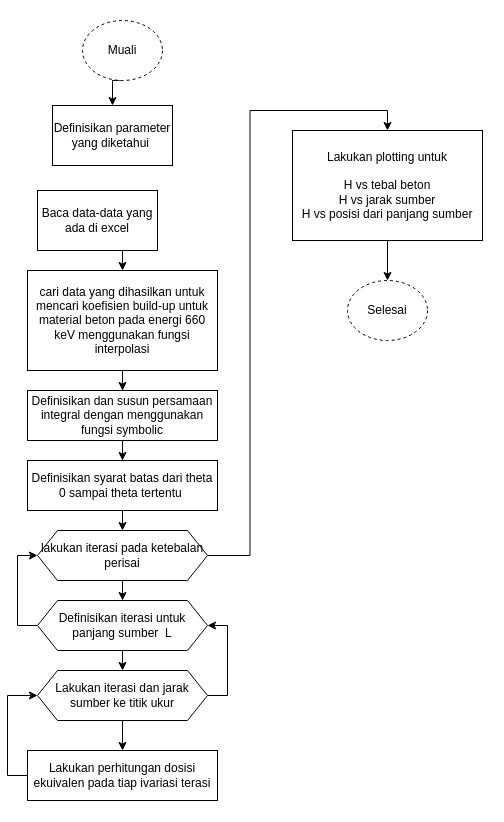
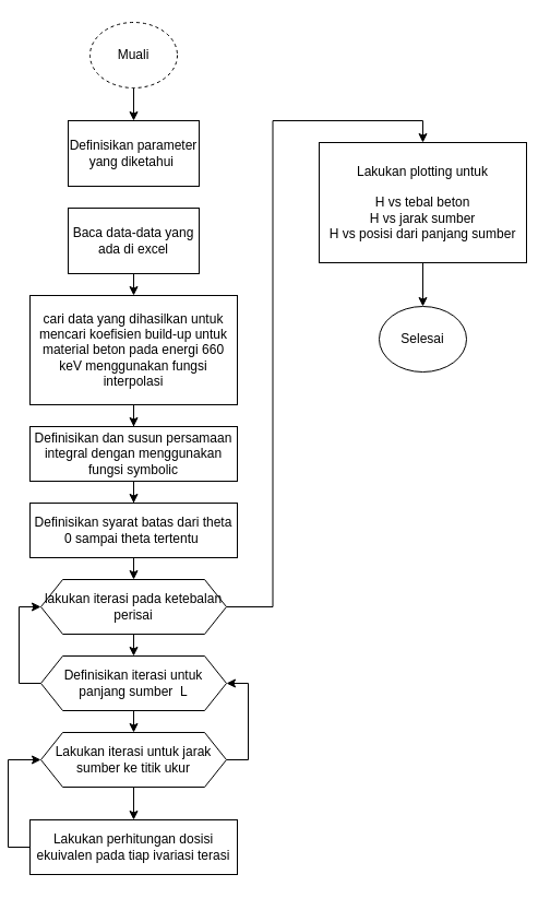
  <mxCell id="0" />
  <mxCell id="1" parent="0" />
  <mxCell id="2" style="edgeStyle=orthogonalEdgeStyle;rounded=0;orthogonalLoop=1;jettySize=auto;html=1;exitX=0.5;exitY=1;exitDx=0;exitDy=0;entryX=0.5;entryY=0;entryDx=0;entryDy=0;" edge="1" parent="1" source="3" target="10"><mxGeometry relative="1" as="geometry" /></mxCell>
  <mxCell id="3" value="Muali" style="ellipse;whiteSpace=wrap;html=1;dashed=1;" vertex="1" parent="1"><mxGeometry x="75" y="20" width="80" height="60" as="geometry" /></mxCell>
  <mxCell id="4" style="edgeStyle=orthogonalEdgeStyle;rounded=0;orthogonalLoop=1;jettySize=auto;html=1;exitX=0.5;exitY=1;exitDx=0;exitDy=0;entryX=0.5;entryY=0;entryDx=0;entryDy=0;" edge="1" parent="1" source="5" target="7"><mxGeometry relative="1" as="geometry" /></mxCell>
- <mxCell id="5" value="Baca data-data yang ada di excel" style="rounded=0;whiteSpace=wrap;html=1;" vertex="1" parent="1"><mxGeometry x="30" y="190" width="120" height="60" as="geometry" /></mxCell>
+ <mxCell id="5" value="Baca data-data yang ada di excel" style="rounded=0;whiteSpace=wrap;html=1;" vertex="1" parent="1"><mxGeometry x="55" y="190" width="120" height="60" as="geometry" /></mxCell>
  <mxCell id="6" style="edgeStyle=orthogonalEdgeStyle;rounded=0;orthogonalLoop=1;jettySize=auto;html=1;exitX=0.5;exitY=1;exitDx=0;exitDy=0;" edge="1" parent="1" source="7" target="9"><mxGeometry relative="1" as="geometry" /></mxCell>
  <mxCell id="7" value="cari data yang dihasilkan untuk mencari koefisien build-up untuk material beton pada energi 660 keV menggunakan fungsi interpolasi" style="rounded=0;whiteSpace=wrap;html=1;" vertex="1" parent="1"><mxGeometry x="20" y="270" width="190" height="100" as="geometry" /></mxCell>
  <mxCell id="8" style="edgeStyle=orthogonalEdgeStyle;rounded=0;orthogonalLoop=1;jettySize=auto;html=1;exitX=0.5;exitY=1;exitDx=0;exitDy=0;" edge="1" parent="1" source="9" target="12"><mxGeometry relative="1" as="geometry" /></mxCell>
  <mxCell id="9" value="Definisikan dan susun persamaan integral dengan menggunakan fungsi symbolic" style="rounded=0;whiteSpace=wrap;html=1;" vertex="1" parent="1"><mxGeometry x="20" y="390" width="190" height="50" as="geometry" /></mxCell>
- <mxCell id="10" value="Definisikan parameter yang diketahui&amp;nbsp;" style="rounded=0;whiteSpace=wrap;html=1;" vertex="1" parent="1"><mxGeometry x="45" y="105" width="120" height="60" as="geometry" /></mxCell>
+ <mxCell id="10" value="Definisikan parameter yang diketahui&amp;nbsp;" style="rounded=0;whiteSpace=wrap;html=1;" vertex="1" parent="1"><mxGeometry x="55" y="110" width="120" height="60" as="geometry" /></mxCell>
  <mxCell id="11" style="edgeStyle=orthogonalEdgeStyle;rounded=0;orthogonalLoop=1;jettySize=auto;html=1;exitX=0.5;exitY=1;exitDx=0;exitDy=0;entryX=0.5;entryY=0;entryDx=0;entryDy=0;" edge="1" parent="1" source="12"><mxGeometry relative="1" as="geometry"><mxPoint x="115" y="530" as="targetPoint" /></mxGeometry></mxCell>
  <mxCell id="12" value="Definisikan syarat batas dari theta 0 sampai theta tertentu&amp;nbsp;" style="rounded=0;whiteSpace=wrap;html=1;" vertex="1" parent="1"><mxGeometry x="20" y="460" width="190" height="50" as="geometry" /></mxCell>
  <mxCell id="13" style="edgeStyle=orthogonalEdgeStyle;rounded=0;orthogonalLoop=1;jettySize=auto;html=1;exitX=0;exitY=0.5;exitDx=0;exitDy=0;entryX=0;entryY=0.5;entryDx=0;entryDy=0;" edge="1" parent="1" source="14" target="24"><mxGeometry relative="1" as="geometry" /></mxCell>
  <mxCell id="14" value="Lakukan perhitungan dosisi ekuivalen pada tiap ivariasi terasi" style="rounded=0;whiteSpace=wrap;html=1;" vertex="1" parent="1"><mxGeometry x="20" y="750" width="190" height="50" as="geometry" /></mxCell>
  <mxCell id="15" style="edgeStyle=orthogonalEdgeStyle;rounded=0;orthogonalLoop=1;jettySize=auto;html=1;exitX=0.5;exitY=1;exitDx=0;exitDy=0;entryX=0.5;entryY=0;entryDx=0;entryDy=0;" edge="1" parent="1" source="18" target="21"><mxGeometry relative="1" as="geometry" /></mxCell>
  <mxCell id="16" style="edgeStyle=orthogonalEdgeStyle;rounded=0;orthogonalLoop=1;jettySize=auto;html=1;exitX=1;exitY=0.5;exitDx=0;exitDy=0;entryX=0.5;entryY=0;entryDx=0;entryDy=0;" edge="1" parent="1" source="18" target="26"><mxGeometry relative="1" as="geometry" /></mxCell>
  <mxCell id="17" value="Text" style="edgeLabel;html=1;align=center;verticalAlign=middle;resizable=0;points=[];" vertex="1" connectable="0" parent="16"><mxGeometry x="1" y="13" relative="1" as="geometry"><mxPoint x="-13" y="13" as="offset" /></mxGeometry></mxCell>
  <mxCell id="18" value="lakukan iterasi pada ketebalan perisai" style="shape=hexagon;perimeter=hexagonPerimeter2;whiteSpace=wrap;html=1;fixedSize=1;" vertex="1" parent="1"><mxGeometry x="30" y="530" width="170" height="50" as="geometry" /></mxCell>
  <mxCell id="19" style="edgeStyle=orthogonalEdgeStyle;rounded=0;orthogonalLoop=1;jettySize=auto;html=1;exitX=0.5;exitY=1;exitDx=0;exitDy=0;entryX=0.5;entryY=0;entryDx=0;entryDy=0;" edge="1" parent="1" source="21" target="24"><mxGeometry relative="1" as="geometry" /></mxCell>
  <mxCell id="20" style="edgeStyle=orthogonalEdgeStyle;rounded=0;orthogonalLoop=1;jettySize=auto;html=1;exitX=0;exitY=0.5;exitDx=0;exitDy=0;entryX=0;entryY=0.5;entryDx=0;entryDy=0;" edge="1" parent="1" source="21" target="18"><mxGeometry relative="1" as="geometry" /></mxCell>
  <mxCell id="21" value="Definisikan iterasi untuk panjang sumber&amp;nbsp; L" style="shape=hexagon;perimeter=hexagonPerimeter2;whiteSpace=wrap;html=1;fixedSize=1;" vertex="1" parent="1"><mxGeometry x="30" y="600" width="170" height="50" as="geometry" /></mxCell>
  <mxCell id="22" style="edgeStyle=orthogonalEdgeStyle;rounded=0;orthogonalLoop=1;jettySize=auto;html=1;exitX=0.5;exitY=1;exitDx=0;exitDy=0;entryX=0.5;entryY=0;entryDx=0;entryDy=0;" edge="1" parent="1" source="24" target="14"><mxGeometry relative="1" as="geometry" /></mxCell>
  <mxCell id="23" style="edgeStyle=orthogonalEdgeStyle;rounded=0;orthogonalLoop=1;jettySize=auto;html=1;exitX=1;exitY=0.5;exitDx=0;exitDy=0;entryX=1;entryY=0.5;entryDx=0;entryDy=0;" edge="1" parent="1" source="24" target="21"><mxGeometry relative="1" as="geometry" /></mxCell>
- <mxCell id="24" value="Lakukan iterasi dan jarak sumber ke titik ukur" style="shape=hexagon;perimeter=hexagonPerimeter2;whiteSpace=wrap;html=1;fixedSize=1;" vertex="1" parent="1"><mxGeometry x="30" y="670" width="170" height="50" as="geometry" /></mxCell>
+ <mxCell id="24" value="Lakukan iterasi untuk jarak sumber ke titik ukur" style="shape=hexagon;perimeter=hexagonPerimeter2;whiteSpace=wrap;html=1;fixedSize=1;" vertex="1" parent="1"><mxGeometry x="30" y="670" width="170" height="50" as="geometry" /></mxCell>
  <mxCell id="25" style="edgeStyle=orthogonalEdgeStyle;rounded=0;orthogonalLoop=1;jettySize=auto;html=1;exitX=0.5;exitY=1;exitDx=0;exitDy=0;entryX=0.5;entryY=0;entryDx=0;entryDy=0;" edge="1" parent="1" source="26" target="27"><mxGeometry relative="1" as="geometry" /></mxCell>
  <mxCell id="26" value="Lakukan plotting untuk&lt;br&gt;&lt;br&gt;H vs tebal beton&lt;br&gt;H vs jarak sumber&lt;br&gt;H vs posisi dari panjang sumber" style="rounded=0;whiteSpace=wrap;html=1;" vertex="1" parent="1"><mxGeometry x="285" y="130" width="190" height="110" as="geometry" /></mxCell>
- <mxCell id="27" value="Selesai" style="ellipse;whiteSpace=wrap;html=1;dashed=1;" vertex="1" parent="1"><mxGeometry x="340" y="280" width="80" height="60" as="geometry" /></mxCell>
+ <mxCell id="27" value="Selesai" style="ellipse;whiteSpace=wrap;html=1;" vertex="1" parent="1"><mxGeometry x="340" y="280" width="80" height="60" as="geometry" /></mxCell>
